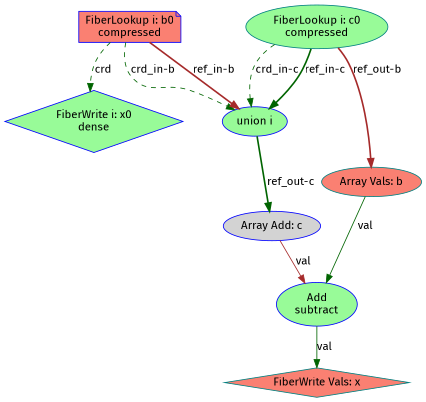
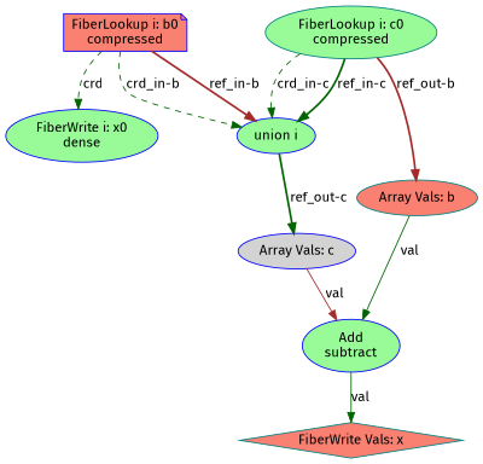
  digraph {
    fontname="Fira Sans"
    node [color=blue fillcolor=palegreen fontname="Fira Sans" shape=ellipse style=filled type=fiberlookup]
    edge [color=darkgreen fontname="Fira Sans" style=bold type=ref]
    n1 [fillcolor=salmon format=compressed index=i label="FiberLookup i: b0\ncompressed" root=true shape=note src=true tensor=b]
    n2 [index=i label="union i" type=union]
-   n3 [format=dense index=i label="FiberWrite i: x0\ndense" shape=diamond sink=true tensor=x type=fiberwrite]
-   n4 [fillcolor=lightgrey label="Array Add: c" tensor=c type=arrayvals]
+   n3 [format=dense index=i label="FiberWrite i: x0\ndense" sink=true tensor=x type=fiberwrite]
+   n4 [fillcolor=lightgrey label="Array Vals: c" tensor=c type=arrayvals]
    n5 [color=teal fillcolor=salmon label="Array Vals: b" tensor=b type=arrayvals]
    n6 [label="Add\nsubtract" sub=1 type=add]
    n7 [color=teal fillcolor=salmon label="FiberWrite Vals: x" shape=diamond sink=true tensor=x type=fiberwrite]
    n8 [color=teal format=compressed index=i label="FiberLookup i: c0\ncompressed" root=true src=true tensor=c]
    n1 -> n2 [label="crd_in-b" style=dashed type=crd]
    n1 -> n2 [color=brown label="ref_in-b"]
    n1 -> n3 [label=crd style=dashed type=crd]
    n2 -> n4 [label="ref_out-c"]
    n4 -> n6 [color=brown label=val type=val style=""]
    n5 -> n6 [label=val type=val style=""]
    n6 -> n7 [label=val type=val style=""]
    n8 -> n2 [label="crd_in-c" style=dashed type=crd]
    n8 -> n2 [label="ref_in-c"]
    n8 -> n5 [color=brown label="ref_out-b"]
  }
